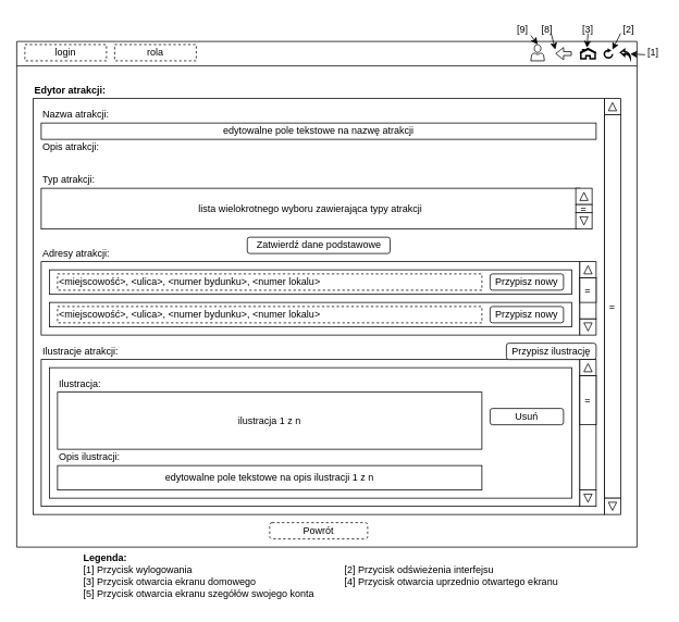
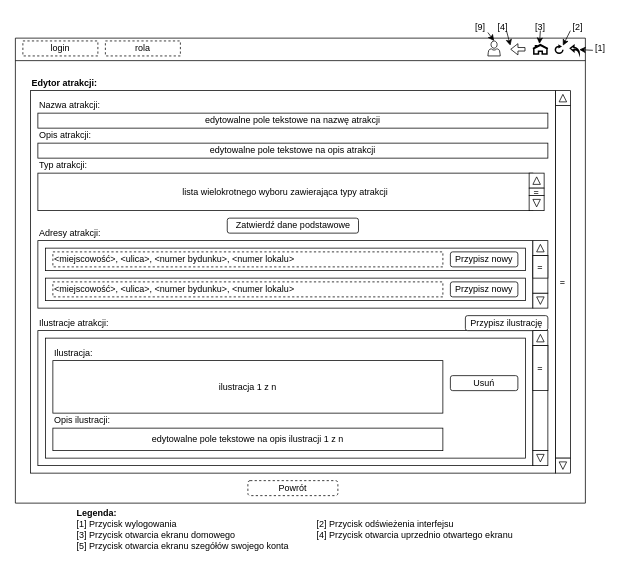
  <mxCell id="0" />
  <mxCell id="1" parent="0" />
  <mxCell id="2" value="" style="endArrow=none;html=1;rounded=0;" parent="1" edge="1"><mxGeometry width="50" height="50" relative="1" as="geometry"><mxPoint x="20" y="50" as="sourcePoint" /><mxPoint x="780" y="50" as="targetPoint" /></mxGeometry></mxCell>
  <mxCell id="3" value="" style="endArrow=none;html=1;rounded=0;" parent="1" edge="1"><mxGeometry width="50" height="50" relative="1" as="geometry"><mxPoint x="20" y="670" as="sourcePoint" /><mxPoint x="20" y="50" as="targetPoint" /></mxGeometry></mxCell>
  <mxCell id="4" value="" style="endArrow=none;html=1;rounded=0;" parent="1" edge="1"><mxGeometry width="50" height="50" relative="1" as="geometry"><mxPoint x="20" y="80" as="sourcePoint" /><mxPoint x="780" y="80" as="targetPoint" /></mxGeometry></mxCell>
  <mxCell id="5" value="" style="endArrow=none;html=1;rounded=0;" parent="1" edge="1"><mxGeometry width="50" height="50" relative="1" as="geometry"><mxPoint x="780" y="670" as="sourcePoint" /><mxPoint x="780" y="50" as="targetPoint" /></mxGeometry></mxCell>
  <mxCell id="6" value="" style="endArrow=none;html=1;rounded=0;fontFamily=Helvetica;fontSize=12;fontColor=default;" parent="1" edge="1"><mxGeometry width="50" height="50" relative="1" as="geometry"><mxPoint x="20" y="670" as="sourcePoint" /><mxPoint x="780" y="670" as="targetPoint" /></mxGeometry></mxCell>
  <mxCell id="7" value="login" style="rounded=0;whiteSpace=wrap;html=1;dashed=1;" parent="1" vertex="1"><mxGeometry x="30" y="53.75" width="100" height="20" as="geometry" /></mxCell>
  <mxCell id="8" value="rola" style="rounded=0;whiteSpace=wrap;html=1;dashed=1;" parent="1" vertex="1"><mxGeometry x="140" y="53.75" width="100" height="20" as="geometry" /></mxCell>
  <mxCell id="9" value="Edytor atrakcji:" style="text;html=1;strokeColor=none;fillColor=none;align=left;verticalAlign=middle;whiteSpace=wrap;rounded=0;fontStyle=1;dashed=1;" parent="1" vertex="1"><mxGeometry x="40" y="100" width="720" height="20" as="geometry" /></mxCell>
  <mxCell id="10" value="=" style="rounded=0;whiteSpace=wrap;html=1;" parent="1" vertex="1"><mxGeometry x="740" y="140" width="20" height="470" as="geometry" /></mxCell>
  <mxCell id="11" value="" style="whiteSpace=wrap;html=1;aspect=fixed;" parent="1" vertex="1"><mxGeometry x="740" y="120" width="20" height="20" as="geometry" /></mxCell>
  <mxCell id="12" value="" style="triangle;whiteSpace=wrap;html=1;rotation=-90;" parent="1" vertex="1"><mxGeometry x="745" y="125" width="10" height="10" as="geometry" /></mxCell>
  <mxCell id="13" value="" style="whiteSpace=wrap;html=1;aspect=fixed;" parent="1" vertex="1"><mxGeometry x="740" y="610" width="20" height="20" as="geometry" /></mxCell>
  <mxCell id="14" value="" style="triangle;whiteSpace=wrap;html=1;rotation=90;" parent="1" vertex="1"><mxGeometry x="745" y="615" width="10" height="10" as="geometry" /></mxCell>
  <mxCell id="15" value="" style="rounded=0;whiteSpace=wrap;html=1;" parent="1" vertex="1"><mxGeometry x="40" y="120" width="700" height="510" as="geometry" /></mxCell>
  <mxCell id="16" value="Nazwa atrakcji:" style="text;html=1;strokeColor=none;fillColor=none;align=left;verticalAlign=middle;whiteSpace=wrap;rounded=0;" parent="1" vertex="1"><mxGeometry x="50" y="130" width="680" height="20" as="geometry" /></mxCell>
  <mxCell id="17" value="edytowalne pole tekstowe na nazwę atrakcji" style="rounded=0;whiteSpace=wrap;html=1;" parent="1" vertex="1"><mxGeometry x="50" y="150" width="680" height="20" as="geometry" /></mxCell>
  <mxCell id="18" value="Opis atrakcji:" style="text;html=1;strokeColor=none;fillColor=none;align=left;verticalAlign=middle;whiteSpace=wrap;rounded=0;" parent="1" vertex="1"><mxGeometry x="50" y="170" width="680" height="20" as="geometry" /></mxCell>
+ <mxCell id="19" value="edytowalne pole tekstowe na opis atrakcji" style="rounded=0;whiteSpace=wrap;html=1;" parent="1" vertex="1"><mxGeometry x="50" y="190" width="680" height="20" as="geometry" /></mxCell>
  <mxCell id="20" value="Powrót" style="rounded=1;whiteSpace=wrap;html=1;dashed=1;" parent="1" vertex="1"><mxGeometry x="330" y="640" width="120" height="20" as="geometry" /></mxCell>
  <mxCell id="21" value="Typ atrakcji:" style="text;html=1;strokeColor=none;fillColor=none;align=left;verticalAlign=middle;whiteSpace=wrap;rounded=0;" parent="1" vertex="1"><mxGeometry x="50" y="210" width="680" height="20" as="geometry" /></mxCell>
  <mxCell id="22" value="lista wielokrotnego wyboru zawierająca typy atrakcji" style="rounded=0;whiteSpace=wrap;html=1;" parent="1" vertex="1"><mxGeometry x="50" y="230" width="660" height="50" as="geometry" /></mxCell>
  <mxCell id="23" value="" style="whiteSpace=wrap;html=1;aspect=fixed;" parent="1" vertex="1"><mxGeometry x="705" y="260" width="20" height="20" as="geometry" /></mxCell>
  <mxCell id="24" value="" style="triangle;whiteSpace=wrap;html=1;rotation=90;" parent="1" vertex="1"><mxGeometry x="710" y="265" width="10" height="10" as="geometry" /></mxCell>
  <mxCell id="25" value="" style="whiteSpace=wrap;html=1;aspect=fixed;" parent="1" vertex="1"><mxGeometry x="705" y="230" width="20" height="20" as="geometry" /></mxCell>
  <mxCell id="26" value="" style="triangle;whiteSpace=wrap;html=1;rotation=-90;" parent="1" vertex="1"><mxGeometry x="710" y="235" width="10" height="10" as="geometry" /></mxCell>
  <mxCell id="27" value="=" style="rounded=0;whiteSpace=wrap;html=1;" parent="1" vertex="1"><mxGeometry x="705" y="250" width="20" height="10" as="geometry" /></mxCell>
  <mxCell id="28" value="Adresy atrakcji:" style="text;html=1;strokeColor=none;fillColor=none;align=left;verticalAlign=middle;whiteSpace=wrap;rounded=0;" parent="1" vertex="1"><mxGeometry x="50" y="300" width="680" height="20" as="geometry" /></mxCell>
  <mxCell id="29" value="" style="rounded=0;whiteSpace=wrap;html=1;" parent="1" vertex="1"><mxGeometry x="50" y="320" width="660" height="90" as="geometry" /></mxCell>
  <mxCell id="30" value="" style="whiteSpace=wrap;html=1;aspect=fixed;" parent="1" vertex="1"><mxGeometry x="710" y="320" width="20" height="20" as="geometry" /></mxCell>
  <mxCell id="31" value="" style="triangle;whiteSpace=wrap;html=1;rotation=-90;" parent="1" vertex="1"><mxGeometry x="715" y="325" width="10" height="10" as="geometry" /></mxCell>
  <mxCell id="32" value="" style="whiteSpace=wrap;html=1;aspect=fixed;" parent="1" vertex="1"><mxGeometry x="710" y="390" width="20" height="20" as="geometry" /></mxCell>
  <mxCell id="33" value="" style="triangle;whiteSpace=wrap;html=1;rotation=90;" parent="1" vertex="1"><mxGeometry x="715" y="395" width="10" height="10" as="geometry" /></mxCell>
  <mxCell id="34" value="" style="rounded=0;whiteSpace=wrap;html=1;" parent="1" vertex="1"><mxGeometry x="710" y="340" width="20" height="50" as="geometry" /></mxCell>
  <mxCell id="35" value="" style="rounded=0;whiteSpace=wrap;html=1;align=left;" parent="1" vertex="1"><mxGeometry x="60" y="330" width="640" height="30" as="geometry" /></mxCell>
  <mxCell id="36" value="Przypisz nowy" style="rounded=1;whiteSpace=wrap;html=1;" parent="1" vertex="1"><mxGeometry x="600" y="335" width="90" height="20" as="geometry" /></mxCell>
  <mxCell id="37" value="&amp;lt;miejscowość&amp;gt;, &amp;lt;ulica&amp;gt;, &amp;lt;numer bydunku&amp;gt;, &amp;lt;numer lokalu&amp;gt;" style="text;html=1;strokeColor=default;fillColor=none;align=left;verticalAlign=middle;whiteSpace=wrap;rounded=0;dashed=1;" parent="1" vertex="1"><mxGeometry x="70" y="335" width="520" height="20" as="geometry" /></mxCell>
  <mxCell id="38" value="" style="rounded=0;whiteSpace=wrap;html=1;align=left;" parent="1" vertex="1"><mxGeometry x="60" y="370" width="640" height="30" as="geometry" /></mxCell>
  <mxCell id="39" value="&amp;lt;miejscowość&amp;gt;, &amp;lt;ulica&amp;gt;, &amp;lt;numer bydunku&amp;gt;, &amp;lt;numer lokalu&amp;gt;" style="text;html=1;strokeColor=default;fillColor=none;align=left;verticalAlign=middle;whiteSpace=wrap;rounded=0;dashed=1;" parent="1" vertex="1"><mxGeometry x="70" y="375" width="520" height="20" as="geometry" /></mxCell>
  <mxCell id="40" value="=" style="rounded=0;whiteSpace=wrap;html=1;" parent="1" vertex="1"><mxGeometry x="710" y="340" width="20" height="30" as="geometry" /></mxCell>
  <mxCell id="41" value="Ilustracje atrakcji:" style="text;html=1;strokeColor=none;fillColor=none;align=left;verticalAlign=middle;whiteSpace=wrap;rounded=0;" parent="1" vertex="1"><mxGeometry x="50" y="420" width="560" height="20" as="geometry" /></mxCell>
  <mxCell id="42" value="" style="rounded=0;whiteSpace=wrap;html=1;" parent="1" vertex="1"><mxGeometry x="50" y="440" width="660" height="180" as="geometry" /></mxCell>
  <mxCell id="43" value="Przypisz ilustrację" style="rounded=1;whiteSpace=wrap;html=1;" parent="1" vertex="1"><mxGeometry x="620" y="420" width="110" height="20" as="geometry" /></mxCell>
  <mxCell id="44" value="" style="whiteSpace=wrap;html=1;aspect=fixed;" parent="1" vertex="1"><mxGeometry x="710" y="440" width="20" height="20" as="geometry" /></mxCell>
  <mxCell id="45" value="" style="triangle;whiteSpace=wrap;html=1;rotation=-90;" parent="1" vertex="1"><mxGeometry x="715" y="445" width="10" height="10" as="geometry" /></mxCell>
  <mxCell id="46" value="" style="whiteSpace=wrap;html=1;aspect=fixed;" parent="1" vertex="1"><mxGeometry x="710" y="600" width="20" height="20" as="geometry" /></mxCell>
  <mxCell id="47" value="" style="triangle;whiteSpace=wrap;html=1;rotation=90;" parent="1" vertex="1"><mxGeometry x="715" y="605" width="10" height="10" as="geometry" /></mxCell>
  <mxCell id="48" value="" style="rounded=0;whiteSpace=wrap;html=1;" parent="1" vertex="1"><mxGeometry x="710" y="460" width="20" height="140" as="geometry" /></mxCell>
  <mxCell id="49" value="=" style="rounded=0;whiteSpace=wrap;html=1;" parent="1" vertex="1"><mxGeometry x="710" y="460" width="20" height="60" as="geometry" /></mxCell>
  <mxCell id="50" value="" style="rounded=0;whiteSpace=wrap;html=1;" parent="1" vertex="1"><mxGeometry x="60" y="450" width="640" height="160" as="geometry" /></mxCell>
  <mxCell id="51" value="ilustracja 1 z n" style="rounded=0;whiteSpace=wrap;html=1;" parent="1" vertex="1"><mxGeometry x="70" y="480" width="520" height="70" as="geometry" /></mxCell>
  <mxCell id="52" value="Usuń" style="rounded=1;whiteSpace=wrap;html=1;" parent="1" vertex="1"><mxGeometry x="600" y="500" width="90" height="20" as="geometry" /></mxCell>
  <mxCell id="53" value="edytowalne pole tekstowe na opis ilustracji 1 z n" style="rounded=0;whiteSpace=wrap;html=1;" parent="1" vertex="1"><mxGeometry x="70" y="570" width="520" height="30" as="geometry" /></mxCell>
  <mxCell id="54" value="Opis ilustracji:" style="text;html=1;strokeColor=none;fillColor=none;align=left;verticalAlign=middle;whiteSpace=wrap;rounded=0;" parent="1" vertex="1"><mxGeometry x="70" y="550" width="490" height="20" as="geometry" /></mxCell>
  <mxCell id="55" value="Ilustracja:" style="text;html=1;strokeColor=none;fillColor=none;align=left;verticalAlign=middle;whiteSpace=wrap;rounded=0;" parent="1" vertex="1"><mxGeometry x="70" y="460" width="490" height="20" as="geometry" /></mxCell>
  <mxCell id="56" value="Przypisz nowy" style="rounded=1;whiteSpace=wrap;html=1;" parent="1" vertex="1"><mxGeometry x="600" y="375" width="90" height="20" as="geometry" /></mxCell>
  <mxCell id="57" value="" style="html=1;verticalLabelPosition=bottom;align=center;labelBackgroundColor=#ffffff;verticalAlign=top;strokeWidth=2;shadow=0;dashed=0;shape=mxgraph.ios7.icons.home;" parent="1" vertex="1"><mxGeometry x="710" y="58.75" width="20" height="12.5" as="geometry" /></mxCell>
  <mxCell id="58" value="" style="html=1;verticalLabelPosition=bottom;align=center;labelBackgroundColor=#ffffff;verticalAlign=top;strokeWidth=2;shadow=0;dashed=0;shape=mxgraph.ios7.icons.back;fontFamily=Helvetica;fontSize=12;" parent="1" vertex="1"><mxGeometry x="760" y="60" width="11.76" height="10" as="geometry" /></mxCell>
  <mxCell id="59" value="" style="html=1;verticalLabelPosition=bottom;align=center;labelBackgroundColor=#ffffff;verticalAlign=top;strokeWidth=2;shadow=0;dashed=0;shape=mxgraph.ios7.icons.reload;fontFamily=Helvetica;fontSize=12;" parent="1" vertex="1"><mxGeometry x="740" y="60" width="10" height="10" as="geometry" /></mxCell>
  <mxCell id="60" value="[1]" style="text;html=1;strokeColor=none;fillColor=none;align=center;verticalAlign=middle;whiteSpace=wrap;rounded=0;fontSize=12;fontFamily=Helvetica;fontColor=default;" parent="1" vertex="1"><mxGeometry x="790" y="58.75" width="20" height="10" as="geometry" /></mxCell>
  <mxCell id="61" value="" style="endArrow=classic;html=1;rounded=0;fontFamily=Helvetica;fontSize=12;fontColor=default;exitX=0;exitY=0.75;exitDx=0;exitDy=0;" parent="1" source="60" target="58" edge="1"><mxGeometry width="50" height="50" relative="1" as="geometry"><mxPoint x="710" y="30" as="sourcePoint" /><mxPoint x="760" y="-20" as="targetPoint" /></mxGeometry></mxCell>
  <mxCell id="62" value="" style="shape=flexArrow;endArrow=classic;html=1;rounded=0;fontFamily=Helvetica;fontSize=12;fontColor=default;startWidth=9.302;endWidth=9.302;startSize=5.426;endSize=2.867;width=4.651;" parent="1" edge="1"><mxGeometry width="50" height="50" relative="1" as="geometry"><mxPoint x="700" y="64.88" as="sourcePoint" /><mxPoint x="680" y="64.88" as="targetPoint" /></mxGeometry></mxCell>
  <mxCell id="63" value="[2]" style="text;html=1;strokeColor=none;fillColor=none;align=center;verticalAlign=middle;whiteSpace=wrap;rounded=0;fontSize=12;fontFamily=Helvetica;fontColor=default;" parent="1" vertex="1"><mxGeometry x="750" y="30" width="40" height="10" as="geometry" /></mxCell>
  <mxCell id="64" value="" style="endArrow=classic;html=1;rounded=0;fontFamily=Helvetica;fontSize=12;fontColor=default;exitX=0.25;exitY=1;exitDx=0;exitDy=0;entryX=1;entryY=0;entryDx=0;entryDy=0;entryPerimeter=0;" parent="1" source="63" target="59" edge="1"><mxGeometry width="50" height="50" relative="1" as="geometry"><mxPoint x="700" y="60" as="sourcePoint" /><mxPoint x="750" y="10" as="targetPoint" /></mxGeometry></mxCell>
  <mxCell id="65" value="[3]" style="text;html=1;strokeColor=none;fillColor=none;align=center;verticalAlign=middle;whiteSpace=wrap;rounded=0;fontSize=12;fontFamily=Helvetica;fontColor=default;" parent="1" vertex="1"><mxGeometry x="710" y="30" width="20" height="10" as="geometry" /></mxCell>
  <mxCell id="66" value="" style="endArrow=classic;html=1;rounded=0;fontFamily=Helvetica;fontSize=12;fontColor=default;entryX=0.437;entryY=-0.082;entryDx=0;entryDy=0;entryPerimeter=0;exitX=0.5;exitY=1;exitDx=0;exitDy=0;" parent="1" source="65" target="57" edge="1"><mxGeometry width="50" height="50" relative="1" as="geometry"><mxPoint x="730" y="-10" as="sourcePoint" /><mxPoint x="720" y="0" as="targetPoint" /></mxGeometry></mxCell>
- <mxCell id="67" value="[8]" style="text;html=1;strokeColor=none;fillColor=none;align=center;verticalAlign=middle;whiteSpace=wrap;rounded=0;fontSize=12;fontFamily=Helvetica;fontColor=default;" parent="1" vertex="1"><mxGeometry x="660" y="30" width="20" height="10" as="geometry" /></mxCell>
+ <mxCell id="67" value="[4]" style="text;html=1;strokeColor=none;fillColor=none;align=center;verticalAlign=middle;whiteSpace=wrap;rounded=0;fontSize=12;fontFamily=Helvetica;fontColor=default;" parent="1" vertex="1"><mxGeometry x="660" y="30" width="20" height="10" as="geometry" /></mxCell>
  <mxCell id="68" value="" style="endArrow=classic;html=1;rounded=0;fontFamily=Helvetica;fontSize=12;fontColor=default;exitX=0.748;exitY=1.065;exitDx=0;exitDy=0;exitPerimeter=0;" parent="1" source="67" edge="1"><mxGeometry width="50" height="50" relative="1" as="geometry"><mxPoint x="640" y="60" as="sourcePoint" /><mxPoint x="680" y="60" as="targetPoint" /></mxGeometry></mxCell>
  <mxCell id="69" value="" style="sketch=0;pointerEvents=1;shadow=0;dashed=0;html=1;labelPosition=center;verticalLabelPosition=bottom;verticalAlign=top;align=center;shape=mxgraph.mscae.intune.account_portal" parent="1" vertex="1"><mxGeometry x="650" y="53.75" width="16.5" height="20" as="geometry" /></mxCell>
  <mxCell id="70" value="[9]" style="text;html=1;strokeColor=none;fillColor=none;align=center;verticalAlign=middle;whiteSpace=wrap;rounded=0;" parent="1" vertex="1"><mxGeometry x="630" y="20" width="20" height="30" as="geometry" /></mxCell>
  <mxCell id="71" value="" style="endArrow=classic;html=1;rounded=0;exitX=1;exitY=0.75;exitDx=0;exitDy=0;entryX=0.5;entryY=0;entryDx=0;entryDy=0;entryPerimeter=0;" parent="1" source="70" target="69" edge="1"><mxGeometry width="50" height="50" relative="1" as="geometry"><mxPoint x="600" y="70" as="sourcePoint" /><mxPoint x="650" y="20" as="targetPoint" /></mxGeometry></mxCell>
  <mxCell id="72" value="&lt;b&gt;Legenda:&lt;/b&gt;&lt;br&gt;[1] Przycisk wylogowania&lt;span style=&quot;white-space: pre;&quot;&gt;&#09;&lt;/span&gt;&lt;span style=&quot;white-space: pre;&quot;&gt;&#09;&lt;span style=&quot;white-space: pre;&quot;&gt;&#09;&lt;/span&gt;&lt;span style=&quot;white-space: pre;&quot;&gt;&#09;&lt;span style=&quot;white-space: pre;&quot;&gt;&#09;&lt;/span&gt;&lt;span style=&quot;white-space: pre;&quot;&gt;&#09;&lt;span style=&quot;white-space: pre;&quot;&gt;&#09;&lt;/span&gt;&lt;/span&gt;&lt;/span&gt;&lt;/span&gt;[2] Przycisk odświeżenia interfejsu&lt;br&gt;[3] Przycisk otwarcia ekranu domowego&lt;span style=&quot;white-space: pre;&quot;&gt;&#09;&lt;/span&gt;&lt;span style=&quot;white-space: pre;&quot;&gt;&#09;&lt;span style=&quot;white-space: pre;&quot;&gt;&#09;&lt;/span&gt;&lt;span style=&quot;white-space: pre;&quot;&gt;&#09;&lt;/span&gt;&lt;span style=&quot;white-space: pre;&quot;&gt;&#09;&lt;/span&gt;&lt;/span&gt;[4] Przycisk otwarcia uprzednio otwartego ekranu&lt;br&gt;[5] Przycisk otwarcia ekranu szegółów swojego konta&lt;span style=&quot;white-space: pre;&quot;&gt;&#09;&lt;/span&gt;&lt;span style=&quot;white-space: pre;&quot;&gt;&#09;&lt;/span&gt;" style="text;html=1;align=left;verticalAlign=middle;resizable=0;points=[];autosize=1;strokeColor=none;fillColor=none;dashed=1;" parent="1" vertex="1"><mxGeometry x="100" y="670" width="610" height="70" as="geometry" /></mxCell>
  <mxCell id="73" value="Zatwierdź dane podstawowe" style="rounded=1;whiteSpace=wrap;html=1;" vertex="1" parent="1"><mxGeometry x="302.5" y="290" width="175" height="20" as="geometry" /></mxCell>
